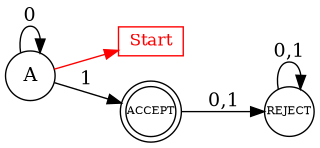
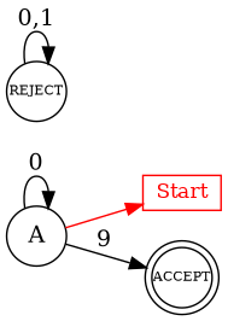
  digraph {
    rankdir=LR
    node [fontsize=8 shape=circle]
    n1 [color=red fontcolor=red fontsize=12 height=0.25 label=Start shape=rect width=0.5]
    A [fontsize=""]
    ACCEPT [margin=0 shape=doublecircle]
    REJECT [margin=0]
    A -> n1 [color=red]
    A -> A [label=0]
-   A -> ACCEPT [label=1]
-   ACCEPT -> REJECT [label="0,1"]
+   A -> ACCEPT [label=9]
    REJECT -> REJECT [label="0,1"]
  }
